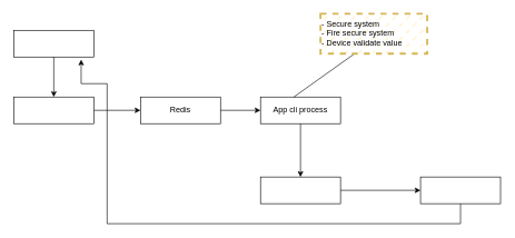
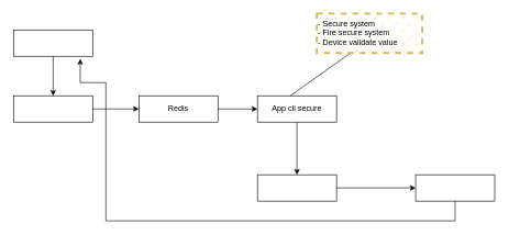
  <mxCell id="0" />
  <mxCell id="1" parent="0" />
  <mxCell id="2" value="" style="rounded=0;whiteSpace=wrap;html=1;" parent="1" vertex="1"><mxGeometry x="20" y="45" width="120" height="40" as="geometry" /></mxCell>
  <mxCell id="3" value="" style="rounded=0;whiteSpace=wrap;html=1;" parent="1" vertex="1"><mxGeometry x="20" y="145" width="120" height="40" as="geometry" /></mxCell>
  <mxCell id="4" value="" style="endArrow=classic;html=1;rounded=0;exitX=0.5;exitY=1;exitDx=0;exitDy=0;entryX=0.5;entryY=0;entryDx=0;entryDy=0;" parent="1" source="2" target="3" edge="1"><mxGeometry width="50" height="50" relative="1" as="geometry"><mxPoint x="350" y="485" as="sourcePoint" /><mxPoint x="80" y="135" as="targetPoint" /></mxGeometry></mxCell>
  <mxCell id="5" value="" style="rounded=0;whiteSpace=wrap;html=1;" parent="1" vertex="1"><mxGeometry x="210" y="145" width="120" height="40" as="geometry" /></mxCell>
  <mxCell id="6" value="Redis" style="text;html=1;strokeColor=none;fillColor=none;align=center;verticalAlign=middle;whiteSpace=wrap;rounded=0;" parent="1" vertex="1"><mxGeometry x="220" y="150" width="100" height="30" as="geometry" /></mxCell>
  <mxCell id="7" value="" style="rounded=0;whiteSpace=wrap;html=1;" parent="1" vertex="1"><mxGeometry x="390" y="145" width="120" height="40" as="geometry" /></mxCell>
- <mxCell id="8" value="App cli process" style="text;html=1;strokeColor=none;fillColor=none;align=center;verticalAlign=middle;whiteSpace=wrap;rounded=0;" parent="1" vertex="1"><mxGeometry x="400" y="150" width="100" height="30" as="geometry" /></mxCell>
+ <mxCell id="8" value="App cli secure" style="text;html=1;strokeColor=none;fillColor=none;align=center;verticalAlign=middle;whiteSpace=wrap;rounded=0;" parent="1" vertex="1"><mxGeometry x="400" y="150" width="100" height="30" as="geometry" /></mxCell>
  <mxCell id="9" value="" style="rounded=0;whiteSpace=wrap;html=1;" parent="1" vertex="1"><mxGeometry x="390" y="265" width="120" height="40" as="geometry" /></mxCell>
  <mxCell id="10" value="" style="rounded=0;whiteSpace=wrap;html=1;" parent="1" vertex="1"><mxGeometry x="630" y="265" width="120" height="40" as="geometry" /></mxCell>
  <mxCell id="11" value="" style="endArrow=classic;html=1;rounded=0;exitX=1;exitY=0.5;exitDx=0;exitDy=0;entryX=0;entryY=0.5;entryDx=0;entryDy=0;" parent="1" source="3" target="5" edge="1"><mxGeometry width="50" height="50" relative="1" as="geometry"><mxPoint x="380" y="325" as="sourcePoint" /><mxPoint x="430" y="275" as="targetPoint" /></mxGeometry></mxCell>
  <mxCell id="12" value="" style="endArrow=classic;html=1;rounded=0;entryX=0;entryY=0.5;entryDx=0;entryDy=0;exitX=1;exitY=0.5;exitDx=0;exitDy=0;" parent="1" source="5" target="7" edge="1"><mxGeometry width="50" height="50" relative="1" as="geometry"><mxPoint x="350" y="195" as="sourcePoint" /><mxPoint x="370" y="185" as="targetPoint" /></mxGeometry></mxCell>
  <mxCell id="13" value="" style="endArrow=classic;html=1;rounded=0;entryX=0.5;entryY=0;entryDx=0;entryDy=0;exitX=0.5;exitY=1;exitDx=0;exitDy=0;" parent="1" source="7" target="9" edge="1"><mxGeometry width="50" height="50" relative="1" as="geometry"><mxPoint x="430" y="225" as="sourcePoint" /><mxPoint x="490" y="225" as="targetPoint" /></mxGeometry></mxCell>
  <mxCell id="14" value="" style="endArrow=classic;html=1;rounded=0;entryX=0;entryY=0.5;entryDx=0;entryDy=0;exitX=1;exitY=0.5;exitDx=0;exitDy=0;" parent="1" source="9" target="10" edge="1"><mxGeometry width="50" height="50" relative="1" as="geometry"><mxPoint x="550" y="284.66" as="sourcePoint" /><mxPoint x="610" y="284.66" as="targetPoint" /></mxGeometry></mxCell>
  <mxCell id="15" value="" style="endArrow=none;html=1;rounded=0;entryX=0.329;entryY=0.907;entryDx=0;entryDy=0;entryPerimeter=0;" parent="1" target="16" edge="1"><mxGeometry width="50" height="50" relative="1" as="geometry"><mxPoint x="440" y="145" as="sourcePoint" /><mxPoint x="490" y="55" as="targetPoint" /></mxGeometry></mxCell>
  <mxCell id="16" value="- Secure system&lt;br&gt;- Fire secure system&lt;br&gt;- Device validate value" style="rounded=0;whiteSpace=wrap;html=1;align=left;dashed=1;glass=0;fillStyle=dashed;fillColor=#fff2cc;strokeColor=#d6b656;perimeterSpacing=8;strokeWidth=3;" parent="1" vertex="1"><mxGeometry x="480" y="20" width="160" height="60" as="geometry" /></mxCell>
  <mxCell id="17" value="" style="endArrow=classic;html=1;rounded=0;entryX=0.842;entryY=1.1;entryDx=0;entryDy=0;entryPerimeter=0;exitX=0.5;exitY=1;exitDx=0;exitDy=0;" edge="1" parent="1" source="10" target="2"><mxGeometry width="50" height="50" relative="1" as="geometry"><mxPoint x="680" y="345" as="sourcePoint" /><mxPoint x="400" y="435" as="targetPoint" /><Array as="points"><mxPoint x="690" y="335" /><mxPoint x="160" y="335" /><mxPoint x="160" y="125" /><mxPoint x="121" y="125" /></Array></mxGeometry></mxCell>
